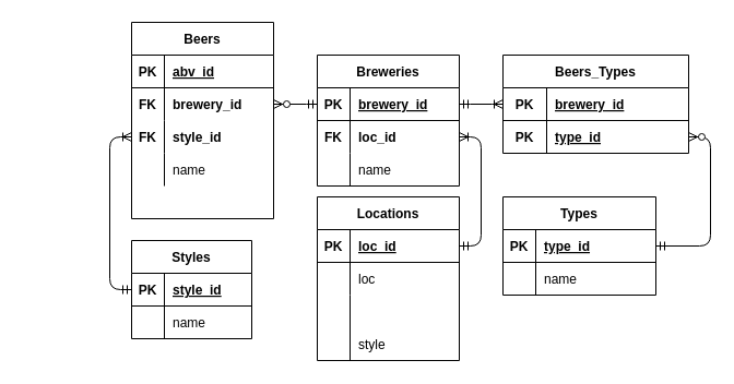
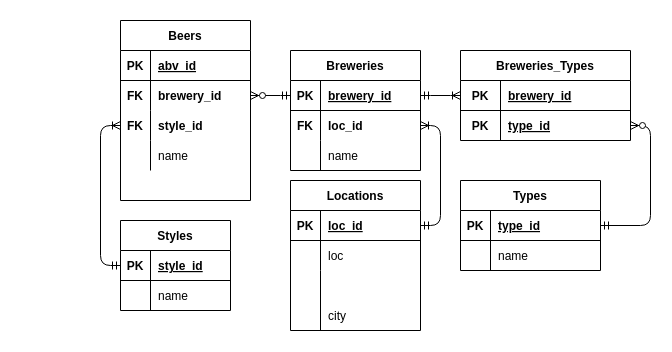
  <mxCell id="0" />
  <mxCell id="1" parent="0" />
  <mxCell id="2" value="Beers" style="shape=table;startSize=30;container=1;collapsible=1;childLayout=tableLayout;fixedRows=1;rowLines=0;fontStyle=1;align=center;resizeLast=1;rounded=0;" parent="1" vertex="1"><mxGeometry x="120" y="20" width="130" height="180" as="geometry"><mxRectangle x="170" y="50" width="60" height="30" as="alternateBounds" /></mxGeometry></mxCell>
  <mxCell id="3" value="" style="shape=partialRectangle;collapsible=0;dropTarget=0;pointerEvents=0;fillColor=none;top=0;left=0;bottom=1;right=0;points=[[0,0.5],[1,0.5]];portConstraint=eastwest;rounded=0;" parent="2" vertex="1"><mxGeometry y="30" width="130" height="30" as="geometry" /></mxCell>
  <mxCell id="4" value="PK" style="shape=partialRectangle;connectable=0;fillColor=none;top=0;left=0;bottom=0;right=0;fontStyle=1;overflow=hidden;rounded=0;" parent="3" vertex="1"><mxGeometry width="30" height="30" as="geometry"><mxRectangle width="30" height="30" as="alternateBounds" /></mxGeometry></mxCell>
  <mxCell id="5" value="abv_id" style="shape=partialRectangle;connectable=0;fillColor=none;top=0;left=0;bottom=0;right=0;align=left;spacingLeft=6;fontStyle=5;overflow=hidden;rounded=0;" parent="3" vertex="1"><mxGeometry x="30" width="100" height="30" as="geometry"><mxRectangle width="100" height="30" as="alternateBounds" /></mxGeometry></mxCell>
  <mxCell id="6" value="" style="shape=partialRectangle;collapsible=0;dropTarget=0;pointerEvents=0;fillColor=none;top=0;left=0;bottom=0;right=0;points=[[0,0.5],[1,0.5]];portConstraint=eastwest;rounded=0;" parent="2" vertex="1"><mxGeometry y="60" width="130" height="30" as="geometry" /></mxCell>
  <mxCell id="7" value="FK" style="shape=partialRectangle;connectable=0;fillColor=none;top=0;left=0;bottom=0;right=0;editable=1;overflow=hidden;rounded=0;fontStyle=1" parent="6" vertex="1"><mxGeometry width="30" height="30" as="geometry"><mxRectangle width="30" height="30" as="alternateBounds" /></mxGeometry></mxCell>
  <mxCell id="8" value="brewery_id" style="shape=partialRectangle;connectable=0;fillColor=none;top=0;left=0;bottom=0;right=0;align=left;spacingLeft=6;overflow=hidden;rounded=0;fontStyle=1" parent="6" vertex="1"><mxGeometry x="30" width="100" height="30" as="geometry"><mxRectangle width="100" height="30" as="alternateBounds" /></mxGeometry></mxCell>
  <mxCell id="9" value="" style="shape=partialRectangle;collapsible=0;dropTarget=0;pointerEvents=0;fillColor=none;top=0;left=0;bottom=0;right=0;points=[[0,0.5],[1,0.5]];portConstraint=eastwest;rounded=0;" parent="2" vertex="1"><mxGeometry y="90" width="130" height="30" as="geometry" /></mxCell>
  <mxCell id="10" value="FK" style="shape=partialRectangle;connectable=0;fillColor=none;top=0;left=0;bottom=0;right=0;fontStyle=1;overflow=hidden;rounded=0;" parent="9" vertex="1"><mxGeometry width="30" height="30" as="geometry"><mxRectangle width="30" height="30" as="alternateBounds" /></mxGeometry></mxCell>
  <mxCell id="11" value="style_id" style="shape=partialRectangle;connectable=0;fillColor=none;top=0;left=0;bottom=0;right=0;align=left;spacingLeft=6;fontStyle=1;overflow=hidden;rounded=0;" parent="9" vertex="1"><mxGeometry x="30" width="100" height="30" as="geometry"><mxRectangle width="100" height="30" as="alternateBounds" /></mxGeometry></mxCell>
  <mxCell id="12" value="" style="shape=partialRectangle;collapsible=0;dropTarget=0;pointerEvents=0;fillColor=none;top=0;left=0;bottom=0;right=0;points=[[0,0.5],[1,0.5]];portConstraint=eastwest;rounded=0;" parent="2" vertex="1"><mxGeometry y="120" width="130" height="30" as="geometry" /></mxCell>
  <mxCell id="13" value="" style="shape=partialRectangle;connectable=0;fillColor=none;top=0;left=0;bottom=0;right=0;editable=1;overflow=hidden;rounded=0;" parent="12" vertex="1"><mxGeometry width="30" height="30" as="geometry"><mxRectangle width="30" height="30" as="alternateBounds" /></mxGeometry></mxCell>
  <mxCell id="14" value="name" style="shape=partialRectangle;connectable=0;fillColor=none;top=0;left=0;bottom=0;right=0;align=left;spacingLeft=6;overflow=hidden;rounded=0;" parent="12" vertex="1"><mxGeometry x="30" width="100" height="30" as="geometry"><mxRectangle width="100" height="30" as="alternateBounds" /></mxGeometry></mxCell>
  <mxCell id="15" value="" style="shape=partialRectangle;collapsible=0;dropTarget=0;pointerEvents=0;fillColor=none;top=0;left=0;bottom=0;right=0;points=[[0,0.5],[1,0.5]];portConstraint=eastwest;rounded=0;" parent="2" vertex="1"><mxGeometry y="150" width="130" height="30" as="geometry" /></mxCell>
  <mxCell id="16" value="" style="shape=partialRectangle;connectable=0;fillColor=none;top=0;left=0;bottom=0;right=0;fontStyle=0;overflow=hidden;rounded=0;" parent="15" vertex="1"><mxGeometry width="30" height="30" as="geometry"><mxRectangle width="30" height="30" as="alternateBounds" /></mxGeometry></mxCell>
  <mxCell id="17" value="Styles" style="shape=table;startSize=30;container=1;collapsible=1;childLayout=tableLayout;fixedRows=1;rowLines=0;fontStyle=1;align=center;resizeLast=1;rounded=0;" parent="1" vertex="1"><mxGeometry x="120" y="220" width="110" height="90" as="geometry"><mxRectangle x="30" y="140" width="70" height="30" as="alternateBounds" /></mxGeometry></mxCell>
  <mxCell id="18" value="" style="shape=partialRectangle;collapsible=0;dropTarget=0;pointerEvents=0;fillColor=none;top=0;left=0;bottom=1;right=0;points=[[0,0.5],[1,0.5]];portConstraint=eastwest;rounded=0;" parent="17" vertex="1"><mxGeometry y="30" width="110" height="30" as="geometry" /></mxCell>
  <mxCell id="19" value="PK" style="shape=partialRectangle;connectable=0;fillColor=none;top=0;left=0;bottom=0;right=0;fontStyle=1;overflow=hidden;rounded=0;" parent="18" vertex="1"><mxGeometry width="30" height="30" as="geometry"><mxRectangle width="30" height="30" as="alternateBounds" /></mxGeometry></mxCell>
  <mxCell id="20" value="style_id" style="shape=partialRectangle;connectable=0;fillColor=none;top=0;left=0;bottom=0;right=0;align=left;spacingLeft=6;fontStyle=5;overflow=hidden;rounded=0;" parent="18" vertex="1"><mxGeometry x="30" width="80" height="30" as="geometry"><mxRectangle width="80" height="30" as="alternateBounds" /></mxGeometry></mxCell>
  <mxCell id="21" value="" style="shape=partialRectangle;collapsible=0;dropTarget=0;pointerEvents=0;fillColor=none;top=0;left=0;bottom=0;right=0;points=[[0,0.5],[1,0.5]];portConstraint=eastwest;rounded=0;" parent="17" vertex="1"><mxGeometry y="60" width="110" height="30" as="geometry" /></mxCell>
  <mxCell id="22" value="" style="shape=partialRectangle;connectable=0;fillColor=none;top=0;left=0;bottom=0;right=0;fontStyle=0;overflow=hidden;rounded=0;" parent="21" vertex="1"><mxGeometry width="30" height="30" as="geometry"><mxRectangle width="30" height="30" as="alternateBounds" /></mxGeometry></mxCell>
  <mxCell id="23" value="name" style="shape=partialRectangle;connectable=0;fillColor=none;top=0;left=0;bottom=0;right=0;align=left;spacingLeft=6;fontStyle=0;overflow=hidden;rounded=0;" parent="21" vertex="1"><mxGeometry x="30" width="80" height="30" as="geometry"><mxRectangle width="80" height="30" as="alternateBounds" /></mxGeometry></mxCell>
  <mxCell id="24" value="Breweries" style="shape=table;startSize=30;container=1;collapsible=1;childLayout=tableLayout;fixedRows=1;rowLines=0;fontStyle=1;align=center;resizeLast=1;rounded=0;" parent="1" vertex="1"><mxGeometry x="290" y="50" width="130" height="120" as="geometry"><mxRectangle x="425" y="90" width="90" height="30" as="alternateBounds" /></mxGeometry></mxCell>
  <mxCell id="25" value="" style="shape=partialRectangle;collapsible=0;dropTarget=0;pointerEvents=0;fillColor=none;top=0;left=0;bottom=1;right=0;points=[[0,0.5],[1,0.5]];portConstraint=eastwest;rounded=0;" parent="24" vertex="1"><mxGeometry y="30" width="130" height="30" as="geometry" /></mxCell>
  <mxCell id="26" value="PK" style="shape=partialRectangle;connectable=0;fillColor=none;top=0;left=0;bottom=0;right=0;fontStyle=1;overflow=hidden;rounded=0;" parent="25" vertex="1"><mxGeometry width="30" height="30" as="geometry"><mxRectangle width="30" height="30" as="alternateBounds" /></mxGeometry></mxCell>
  <mxCell id="27" value="brewery_id" style="shape=partialRectangle;connectable=0;fillColor=none;top=0;left=0;bottom=0;right=0;align=left;spacingLeft=6;fontStyle=5;overflow=hidden;rounded=0;" parent="25" vertex="1"><mxGeometry x="30" width="100" height="30" as="geometry"><mxRectangle width="100" height="30" as="alternateBounds" /></mxGeometry></mxCell>
  <mxCell id="28" value="" style="shape=partialRectangle;collapsible=0;dropTarget=0;pointerEvents=0;fillColor=none;top=0;left=0;bottom=0;right=0;points=[[0,0.5],[1,0.5]];portConstraint=eastwest;" vertex="1" parent="24"><mxGeometry y="60" width="130" height="30" as="geometry" /></mxCell>
  <mxCell id="29" value="FK" style="shape=partialRectangle;connectable=0;fillColor=none;top=0;left=0;bottom=0;right=0;fontStyle=1;overflow=hidden;" vertex="1" parent="28"><mxGeometry width="30" height="30" as="geometry"><mxRectangle width="30" height="30" as="alternateBounds" /></mxGeometry></mxCell>
  <mxCell id="30" value="loc_id" style="shape=partialRectangle;connectable=0;fillColor=none;top=0;left=0;bottom=0;right=0;align=left;spacingLeft=6;fontStyle=1;overflow=hidden;" vertex="1" parent="28"><mxGeometry x="30" width="100" height="30" as="geometry"><mxRectangle width="100" height="30" as="alternateBounds" /></mxGeometry></mxCell>
  <mxCell id="31" value="" style="shape=partialRectangle;collapsible=0;dropTarget=0;pointerEvents=0;fillColor=none;top=0;left=0;bottom=0;right=0;points=[[0,0.5],[1,0.5]];portConstraint=eastwest;rounded=0;" parent="24" vertex="1"><mxGeometry y="90" width="130" height="30" as="geometry" /></mxCell>
  <mxCell id="32" value="" style="shape=partialRectangle;connectable=0;fillColor=none;top=0;left=0;bottom=0;right=0;editable=1;overflow=hidden;rounded=0;" parent="31" vertex="1"><mxGeometry width="30" height="30" as="geometry"><mxRectangle width="30" height="30" as="alternateBounds" /></mxGeometry></mxCell>
  <mxCell id="33" value="name" style="shape=partialRectangle;connectable=0;fillColor=none;top=0;left=0;bottom=0;right=0;align=left;spacingLeft=6;overflow=hidden;rounded=0;" parent="31" vertex="1"><mxGeometry x="30" width="100" height="30" as="geometry"><mxRectangle width="100" height="30" as="alternateBounds" /></mxGeometry></mxCell>
- <mxCell id="34" value="Beers_Types" style="shape=table;startSize=30;container=1;collapsible=1;childLayout=tableLayout;fixedRows=1;rowLines=0;fontStyle=1;align=center;resizeLast=1;rounded=0;" parent="1" vertex="1"><mxGeometry x="460" y="50" width="170" height="90" as="geometry"><mxRectangle x="650" y="80" width="130" height="30" as="alternateBounds" /></mxGeometry></mxCell>
+ <mxCell id="34" value="Breweries_Types" style="shape=table;startSize=30;container=1;collapsible=1;childLayout=tableLayout;fixedRows=1;rowLines=0;fontStyle=1;align=center;resizeLast=1;rounded=0;" parent="1" vertex="1"><mxGeometry x="460" y="50" width="170" height="90" as="geometry"><mxRectangle x="650" y="80" width="130" height="30" as="alternateBounds" /></mxGeometry></mxCell>
  <mxCell id="35" value="" style="shape=partialRectangle;collapsible=0;dropTarget=0;pointerEvents=0;fillColor=none;top=0;left=0;bottom=1;right=0;points=[[0,0.5],[1,0.5]];portConstraint=eastwest;rounded=0;" parent="34" vertex="1"><mxGeometry y="30" width="170" height="30" as="geometry" /></mxCell>
  <mxCell id="36" value="PK" style="shape=partialRectangle;connectable=0;fillColor=none;top=0;left=0;bottom=0;right=0;fontStyle=1;overflow=hidden;rounded=0;" parent="35" vertex="1"><mxGeometry width="40" height="30" as="geometry"><mxRectangle width="40" height="30" as="alternateBounds" /></mxGeometry></mxCell>
  <mxCell id="37" value="brewery_id" style="shape=partialRectangle;connectable=0;fillColor=none;top=0;left=0;bottom=0;right=0;align=left;spacingLeft=6;fontStyle=5;overflow=hidden;rounded=0;" parent="35" vertex="1"><mxGeometry x="40" width="130" height="30" as="geometry"><mxRectangle width="130" height="30" as="alternateBounds" /></mxGeometry></mxCell>
  <mxCell id="38" value="" style="shape=partialRectangle;collapsible=0;dropTarget=0;pointerEvents=0;fillColor=none;top=0;left=0;bottom=0;right=0;points=[[0,0.5],[1,0.5]];portConstraint=eastwest;rounded=0;" parent="34" vertex="1"><mxGeometry y="60" width="170" height="30" as="geometry" /></mxCell>
  <mxCell id="39" value="PK" style="shape=partialRectangle;connectable=0;fillColor=none;top=0;left=0;bottom=0;right=0;fontStyle=1;overflow=hidden;rounded=0;" parent="38" vertex="1"><mxGeometry width="40" height="30" as="geometry"><mxRectangle width="40" height="30" as="alternateBounds" /></mxGeometry></mxCell>
  <mxCell id="40" value="type_id" style="shape=partialRectangle;connectable=0;fillColor=none;top=0;left=0;bottom=0;right=0;align=left;spacingLeft=6;fontStyle=5;overflow=hidden;rounded=0;" parent="38" vertex="1"><mxGeometry x="40" width="130" height="30" as="geometry"><mxRectangle width="130" height="30" as="alternateBounds" /></mxGeometry></mxCell>
  <mxCell id="41" value="Types" style="shape=table;startSize=30;container=1;collapsible=1;childLayout=tableLayout;fixedRows=1;rowLines=0;fontStyle=1;align=center;resizeLast=1;rounded=0;" parent="1" vertex="1"><mxGeometry x="460" y="180" width="140" height="90" as="geometry"><mxRectangle x="620" y="230" width="100" height="30" as="alternateBounds" /></mxGeometry></mxCell>
  <mxCell id="42" value="" style="shape=partialRectangle;collapsible=0;dropTarget=0;pointerEvents=0;fillColor=none;top=0;left=0;bottom=1;right=0;points=[[0,0.5],[1,0.5]];portConstraint=eastwest;rounded=0;" parent="41" vertex="1"><mxGeometry y="30" width="140" height="30" as="geometry" /></mxCell>
  <mxCell id="43" value="PK" style="shape=partialRectangle;connectable=0;fillColor=none;top=0;left=0;bottom=0;right=0;fontStyle=1;overflow=hidden;rounded=0;" parent="42" vertex="1"><mxGeometry width="30" height="30" as="geometry"><mxRectangle width="30" height="30" as="alternateBounds" /></mxGeometry></mxCell>
  <mxCell id="44" value="type_id" style="shape=partialRectangle;connectable=0;fillColor=none;top=0;left=0;bottom=0;right=0;align=left;spacingLeft=6;fontStyle=5;overflow=hidden;rounded=0;" parent="42" vertex="1"><mxGeometry x="30" width="110" height="30" as="geometry"><mxRectangle width="110" height="30" as="alternateBounds" /></mxGeometry></mxCell>
  <mxCell id="45" value="" style="shape=partialRectangle;collapsible=0;dropTarget=0;pointerEvents=0;fillColor=none;top=0;left=0;bottom=0;right=0;points=[[0,0.5],[1,0.5]];portConstraint=eastwest;rounded=0;" parent="41" vertex="1"><mxGeometry y="60" width="140" height="30" as="geometry" /></mxCell>
  <mxCell id="46" value="" style="shape=partialRectangle;connectable=0;fillColor=none;top=0;left=0;bottom=0;right=0;fontStyle=0;overflow=hidden;rounded=0;" parent="45" vertex="1"><mxGeometry width="30" height="30" as="geometry"><mxRectangle width="30" height="30" as="alternateBounds" /></mxGeometry></mxCell>
  <mxCell id="47" value="name" style="shape=partialRectangle;connectable=0;fillColor=none;top=0;left=0;bottom=0;right=0;align=left;spacingLeft=6;fontStyle=0;overflow=hidden;rounded=0;" parent="45" vertex="1"><mxGeometry x="30" width="110" height="30" as="geometry"><mxRectangle width="110" height="30" as="alternateBounds" /></mxGeometry></mxCell>
  <mxCell id="48" value="Locations" style="shape=table;startSize=30;container=1;collapsible=1;childLayout=tableLayout;fixedRows=1;rowLines=0;fontStyle=1;align=center;resizeLast=1;rounded=0;" parent="1" vertex="1"><mxGeometry x="290" y="180" width="130" height="150" as="geometry"><mxRectangle x="220" y="310" width="90" height="30" as="alternateBounds" /></mxGeometry></mxCell>
  <mxCell id="49" value="" style="shape=partialRectangle;collapsible=0;dropTarget=0;pointerEvents=0;fillColor=none;top=0;left=0;bottom=1;right=0;points=[[0,0.5],[1,0.5]];portConstraint=eastwest;rounded=0;" parent="48" vertex="1"><mxGeometry y="30" width="130" height="30" as="geometry" /></mxCell>
  <mxCell id="50" value="PK" style="shape=partialRectangle;connectable=0;fillColor=none;top=0;left=0;bottom=0;right=0;fontStyle=1;overflow=hidden;rounded=0;" parent="49" vertex="1"><mxGeometry width="30" height="30" as="geometry"><mxRectangle width="30" height="30" as="alternateBounds" /></mxGeometry></mxCell>
  <mxCell id="51" value="loc_id" style="shape=partialRectangle;connectable=0;fillColor=none;top=0;left=0;bottom=0;right=0;align=left;spacingLeft=6;fontStyle=5;overflow=hidden;rounded=0;" parent="49" vertex="1"><mxGeometry x="30" width="100" height="30" as="geometry"><mxRectangle width="100" height="30" as="alternateBounds" /></mxGeometry></mxCell>
  <mxCell id="52" value="" style="shape=partialRectangle;collapsible=0;dropTarget=0;pointerEvents=0;fillColor=none;top=0;left=0;bottom=0;right=0;points=[[0,0.5],[1,0.5]];portConstraint=eastwest;rounded=0;" parent="48" vertex="1"><mxGeometry y="60" width="130" height="30" as="geometry" /></mxCell>
  <mxCell id="53" value="" style="shape=partialRectangle;connectable=0;fillColor=none;top=0;left=0;bottom=0;right=0;fontStyle=0;overflow=hidden;rounded=0;" parent="52" vertex="1"><mxGeometry width="30" height="30" as="geometry"><mxRectangle width="30" height="30" as="alternateBounds" /></mxGeometry></mxCell>
  <mxCell id="54" value="loc" style="shape=partialRectangle;connectable=0;fillColor=none;top=0;left=0;bottom=0;right=0;align=left;spacingLeft=6;fontStyle=0;overflow=hidden;rounded=0;" parent="52" vertex="1"><mxGeometry x="30" width="100" height="30" as="geometry"><mxRectangle width="100" height="30" as="alternateBounds" /></mxGeometry></mxCell>
  <mxCell id="55" value="" style="shape=partialRectangle;collapsible=0;dropTarget=0;pointerEvents=0;fillColor=none;top=0;left=0;bottom=0;right=0;points=[[0,0.5],[1,0.5]];portConstraint=eastwest;rounded=0;" parent="48" vertex="1"><mxGeometry y="90" width="130" height="30" as="geometry" /></mxCell>
  <mxCell id="56" value="" style="shape=partialRectangle;connectable=0;fillColor=none;top=0;left=0;bottom=0;right=0;editable=1;overflow=hidden;rounded=0;" parent="55" vertex="1"><mxGeometry width="30" height="30" as="geometry"><mxRectangle width="30" height="30" as="alternateBounds" /></mxGeometry></mxCell>
  <mxCell id="57" value="" style="shape=partialRectangle;collapsible=0;dropTarget=0;pointerEvents=0;fillColor=none;top=0;left=0;bottom=0;right=0;points=[[0,0.5],[1,0.5]];portConstraint=eastwest;rounded=0;" parent="48" vertex="1"><mxGeometry y="120" width="130" height="30" as="geometry" /></mxCell>
  <mxCell id="58" value="" style="shape=partialRectangle;connectable=0;fillColor=none;top=0;left=0;bottom=0;right=0;editable=1;overflow=hidden;rounded=0;" parent="57" vertex="1"><mxGeometry width="30" height="30" as="geometry"><mxRectangle width="30" height="30" as="alternateBounds" /></mxGeometry></mxCell>
- <mxCell id="59" value="style" style="shape=partialRectangle;connectable=0;fillColor=none;top=0;left=0;bottom=0;right=0;align=left;spacingLeft=6;overflow=hidden;rounded=0;" parent="57" vertex="1"><mxGeometry x="30" width="100" height="30" as="geometry"><mxRectangle width="100" height="30" as="alternateBounds" /></mxGeometry></mxCell>
+ <mxCell id="59" value="city" style="shape=partialRectangle;connectable=0;fillColor=none;top=0;left=0;bottom=0;right=0;align=left;spacingLeft=6;overflow=hidden;rounded=0;" parent="57" vertex="1"><mxGeometry x="30" width="100" height="30" as="geometry"><mxRectangle width="100" height="30" as="alternateBounds" /></mxGeometry></mxCell>
  <mxCell id="60" value="" style="edgeStyle=elbowEdgeStyle;fontSize=12;html=1;endArrow=ERzeroToMany;startArrow=ERmandOne;exitX=0;exitY=0.5;exitDx=0;exitDy=0;entryX=1;entryY=0.5;entryDx=0;entryDy=0;" parent="1" source="25" target="6" edge="1"><mxGeometry width="100" height="100" relative="1" as="geometry"><mxPoint x="260" y="170" as="sourcePoint" /><mxPoint x="130" y="240" as="targetPoint" /><Array as="points"><mxPoint x="270" y="100" /><mxPoint x="260" y="40" /><mxPoint x="270" y="63" /></Array></mxGeometry></mxCell>
  <mxCell id="61" value="" style="edgeStyle=elbowEdgeStyle;fontSize=12;html=1;endArrow=ERoneToMany;startArrow=ERmandOne;exitX=0;exitY=0.5;exitDx=0;exitDy=0;entryX=0;entryY=0.5;entryDx=0;entryDy=0;" parent="1" source="18" target="9" edge="1"><mxGeometry width="100" height="100" relative="1" as="geometry"><mxPoint x="-29.69" y="190" as="sourcePoint" /><mxPoint x="-29.656" y="130" as="targetPoint" /><Array as="points"><mxPoint x="100" y="200" /><mxPoint x="80" y="190" /><mxPoint x="20" y="200" /></Array></mxGeometry></mxCell>
  <mxCell id="62" value="" style="edgeStyle=elbowEdgeStyle;fontSize=12;html=1;endArrow=ERoneToMany;startArrow=ERmandOne;exitX=1;exitY=0.5;exitDx=0;exitDy=0;entryX=0;entryY=0.5;entryDx=0;entryDy=0;" parent="1" source="25" target="35" edge="1"><mxGeometry width="100" height="100" relative="1" as="geometry"><mxPoint x="529.97" y="310" as="sourcePoint" /><mxPoint x="530.004" y="150" as="targetPoint" /></mxGeometry></mxCell>
  <mxCell id="63" value="" style="edgeStyle=elbowEdgeStyle;fontSize=12;html=1;endArrow=ERzeroToMany;startArrow=ERmandOne;exitX=1;exitY=0.5;exitDx=0;exitDy=0;entryX=1;entryY=0.5;entryDx=0;entryDy=0;" edge="1" parent="1" source="42" target="38"><mxGeometry width="100" height="100" relative="1" as="geometry"><mxPoint x="650" y="180" as="sourcePoint" /><mxPoint x="610" y="180" as="targetPoint" /><Array as="points"><mxPoint x="650" y="170" /><mxPoint x="630" y="185" /><mxPoint x="620" y="125" /><mxPoint x="630" y="148" /></Array></mxGeometry></mxCell>
  <mxCell id="64" value="" style="edgeStyle=elbowEdgeStyle;fontSize=12;html=1;endArrow=ERoneToMany;startArrow=ERmandOne;exitX=1;exitY=0.5;exitDx=0;exitDy=0;entryX=1;entryY=0.5;entryDx=0;entryDy=0;" edge="1" parent="1" source="49" target="28"><mxGeometry width="100" height="100" relative="1" as="geometry"><mxPoint x="430" y="105" as="sourcePoint" /><mxPoint x="470" y="105" as="targetPoint" /><Array as="points"><mxPoint x="440" y="180" /></Array></mxGeometry></mxCell>
